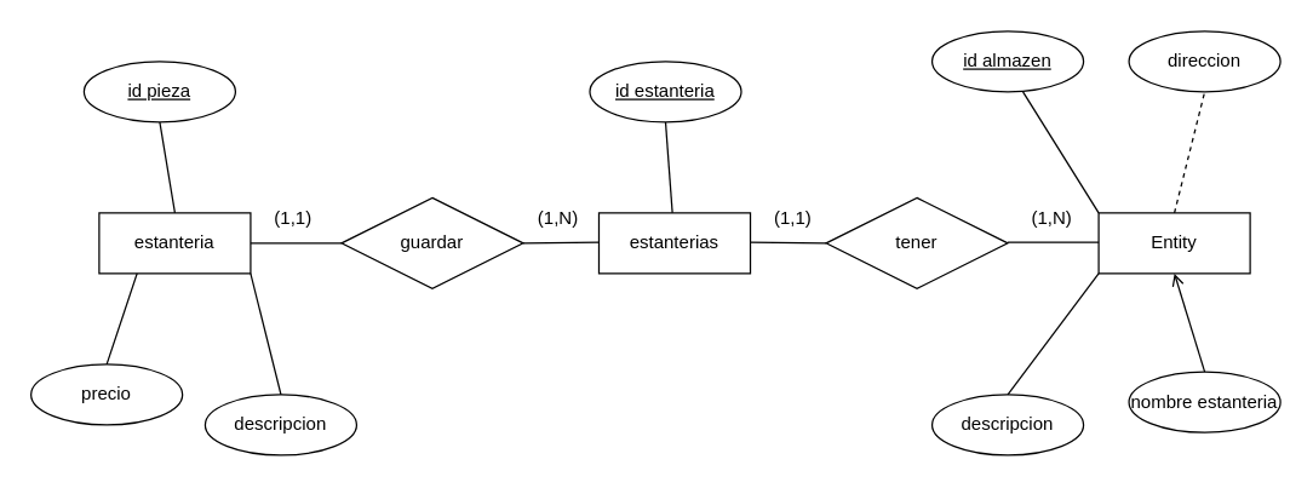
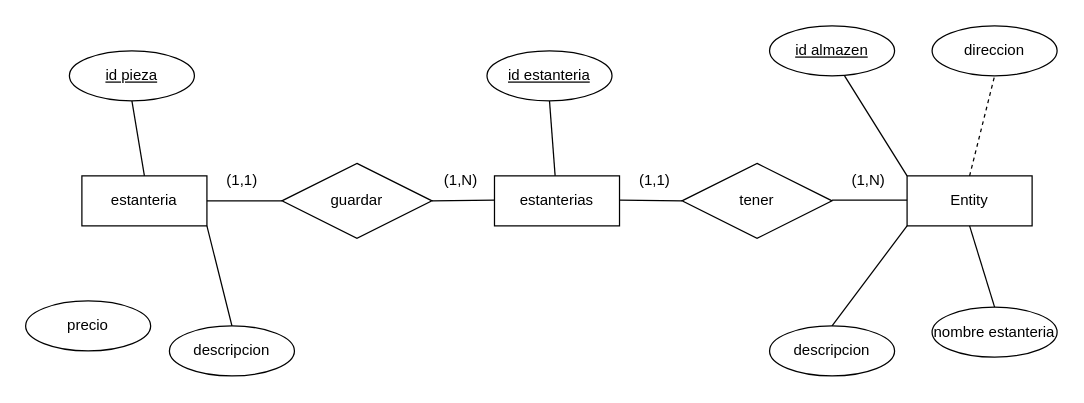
  <mxCell id="0" />
  <mxCell id="1" parent="0" />
  <mxCell id="2" value="estanteria" style="whiteSpace=wrap;html=1;align=center;" vertex="1" parent="1"><mxGeometry x="65" y="140" width="100" height="40" as="geometry" /></mxCell>
  <mxCell id="3" value="guardar" style="shape=rhombus;perimeter=rhombusPerimeter;whiteSpace=wrap;html=1;align=center;" vertex="1" parent="1"><mxGeometry x="225" y="130" width="120" height="60" as="geometry" /></mxCell>
  <mxCell id="4" value="estanterias" style="whiteSpace=wrap;html=1;align=center;" vertex="1" parent="1"><mxGeometry x="395" y="140" width="100" height="40" as="geometry" /></mxCell>
  <mxCell id="5" value="tener" style="shape=rhombus;perimeter=rhombusPerimeter;whiteSpace=wrap;html=1;align=center;" vertex="1" parent="1"><mxGeometry x="545" y="130" width="120" height="60" as="geometry" /></mxCell>
  <mxCell id="6" value="Entity" style="whiteSpace=wrap;html=1;align=center;" vertex="1" parent="1"><mxGeometry x="725" y="140" width="100" height="40" as="geometry" /></mxCell>
  <mxCell id="7" value="precio" style="ellipse;whiteSpace=wrap;html=1;align=center;" vertex="1" parent="1"><mxGeometry x="20" y="240" width="100" height="40" as="geometry" /></mxCell>
  <mxCell id="8" value="descripcion" style="ellipse;whiteSpace=wrap;html=1;align=center;" vertex="1" parent="1"><mxGeometry x="135" y="260" width="100" height="40" as="geometry" /></mxCell>
  <mxCell id="9" value="direccion" style="ellipse;whiteSpace=wrap;html=1;align=center;" vertex="1" parent="1"><mxGeometry x="745" y="20" width="100" height="40" as="geometry" /></mxCell>
  <mxCell id="10" value="nombre estanteria" style="ellipse;whiteSpace=wrap;html=1;align=center;" vertex="1" parent="1"><mxGeometry x="745" y="245" width="100" height="40" as="geometry" /></mxCell>
  <mxCell id="11" value="descripcion" style="ellipse;whiteSpace=wrap;html=1;align=center;" vertex="1" parent="1"><mxGeometry x="615" y="260" width="100" height="40" as="geometry" /></mxCell>
  <mxCell id="12" value="" style="endArrow=none;html=1;rounded=0;" edge="1" parent="1"><mxGeometry relative="1" as="geometry"><mxPoint x="165" y="160" as="sourcePoint" /><mxPoint x="225" y="160" as="targetPoint" /></mxGeometry></mxCell>
  <mxCell id="13" value="" style="endArrow=none;html=1;rounded=0;exitX=1;exitY=0.5;exitDx=0;exitDy=0;" edge="1" parent="1" source="3"><mxGeometry relative="1" as="geometry"><mxPoint x="335" y="159.5" as="sourcePoint" /><mxPoint x="395" y="159.5" as="targetPoint" /></mxGeometry></mxCell>
  <mxCell id="14" value="" style="endArrow=none;html=1;rounded=0;" edge="1" parent="1"><mxGeometry relative="1" as="geometry"><mxPoint x="495" y="159.5" as="sourcePoint" /><mxPoint x="545" y="160" as="targetPoint" /></mxGeometry></mxCell>
  <mxCell id="15" value="" style="endArrow=none;html=1;rounded=0;" edge="1" parent="1"><mxGeometry relative="1" as="geometry"><mxPoint x="665" y="159.5" as="sourcePoint" /><mxPoint x="725" y="159.5" as="targetPoint" /></mxGeometry></mxCell>
  <mxCell id="16" value="" style="endArrow=none;html=1;rounded=0;entryX=0;entryY=1;entryDx=0;entryDy=0;exitX=0.5;exitY=0;exitDx=0;exitDy=0;" edge="1" parent="1" source="11" target="6"><mxGeometry relative="1" as="geometry"><mxPoint x="625" y="220" as="sourcePoint" /><mxPoint x="785" y="220" as="targetPoint" /></mxGeometry></mxCell>
- <mxCell id="17" value="" style="endArrow=open;html=1;rounded=0;entryX=0.5;entryY=1;entryDx=0;entryDy=0;exitX=0.5;exitY=0;exitDx=0;exitDy=0;" edge="1" parent="1" source="10" target="6"><mxGeometry relative="1" as="geometry"><mxPoint x="675" y="270" as="sourcePoint" /><mxPoint x="735" y="190" as="targetPoint" /></mxGeometry></mxCell>
+ <mxCell id="17" value="" style="endArrow=none;html=1;rounded=0;entryX=0.5;entryY=1;entryDx=0;entryDy=0;exitX=0.5;exitY=0;exitDx=0;exitDy=0;" edge="1" parent="1" source="10" target="6"><mxGeometry relative="1" as="geometry"><mxPoint x="675" y="270" as="sourcePoint" /><mxPoint x="735" y="190" as="targetPoint" /></mxGeometry></mxCell>
  <mxCell id="18" value="" style="endArrow=none;html=1;rounded=0;entryX=0.5;entryY=1;entryDx=0;entryDy=0;" edge="1" parent="1"><mxGeometry relative="1" as="geometry"><mxPoint x="725" y="140" as="sourcePoint" /><mxPoint x="675" y="60" as="targetPoint" /></mxGeometry></mxCell>
  <mxCell id="19" value="" style="endArrow=none;html=1;rounded=0;entryX=0.5;entryY=1;entryDx=0;entryDy=0;exitX=0.5;exitY=0;exitDx=0;exitDy=0;dashed=1;" edge="1" parent="1" source="6" target="9"><mxGeometry relative="1" as="geometry"><mxPoint x="735" y="150" as="sourcePoint" /><mxPoint x="685" y="70" as="targetPoint" /></mxGeometry></mxCell>
  <mxCell id="20" value="" style="endArrow=none;html=1;rounded=0;entryX=0.5;entryY=1;entryDx=0;entryDy=0;" edge="1" parent="1" source="4"><mxGeometry relative="1" as="geometry"><mxPoint x="355" y="170" as="sourcePoint" /><mxPoint x="439" y="80" as="targetPoint" /></mxGeometry></mxCell>
  <mxCell id="21" value="" style="endArrow=none;html=1;rounded=0;entryX=1;entryY=1;entryDx=0;entryDy=0;exitX=0.5;exitY=0;exitDx=0;exitDy=0;" edge="1" parent="1" source="8" target="2"><mxGeometry relative="1" as="geometry"><mxPoint x="245" y="260" as="sourcePoint" /><mxPoint x="195" y="180" as="targetPoint" /></mxGeometry></mxCell>
  <mxCell id="22" value="" style="endArrow=none;html=1;rounded=0;entryX=0.5;entryY=1;entryDx=0;entryDy=0;exitX=0.5;exitY=0;exitDx=0;exitDy=0;" edge="1" parent="1" source="2"><mxGeometry relative="1" as="geometry"><mxPoint x="195" y="270" as="sourcePoint" /><mxPoint x="105" y="80" as="targetPoint" /></mxGeometry></mxCell>
- <mxCell id="23" value="" style="endArrow=none;html=1;rounded=0;entryX=0.25;entryY=1;entryDx=0;entryDy=0;exitX=0.5;exitY=0;exitDx=0;exitDy=0;" edge="1" parent="1" source="7" target="2"><mxGeometry relative="1" as="geometry"><mxPoint x="145" y="240" as="sourcePoint" /><mxPoint x="135" y="180" as="targetPoint" /></mxGeometry></mxCell>
  <mxCell id="24" value="(1,1)" style="text;strokeColor=none;fillColor=none;spacingLeft=4;spacingRight=4;overflow=hidden;rotatable=0;points=[[0,0.5],[1,0.5]];portConstraint=eastwest;fontSize=12;" vertex="1" parent="1"><mxGeometry x="175" y="130" width="40" height="30" as="geometry" /></mxCell>
  <mxCell id="25" value="(1,N)" style="text;strokeColor=none;fillColor=none;spacingLeft=4;spacingRight=4;overflow=hidden;rotatable=0;points=[[0,0.5],[1,0.5]];portConstraint=eastwest;fontSize=12;" vertex="1" parent="1"><mxGeometry x="349" y="130" width="40" height="30" as="geometry" /></mxCell>
  <mxCell id="26" value="(1,1)" style="text;strokeColor=none;fillColor=none;spacingLeft=4;spacingRight=4;overflow=hidden;rotatable=0;points=[[0,0.5],[1,0.5]];portConstraint=eastwest;fontSize=12;" vertex="1" parent="1"><mxGeometry x="505" y="130" width="40" height="30" as="geometry" /></mxCell>
  <mxCell id="27" value="(1,N)" style="text;strokeColor=none;fillColor=none;spacingLeft=4;spacingRight=4;overflow=hidden;rotatable=0;points=[[0,0.5],[1,0.5]];portConstraint=eastwest;fontSize=12;" vertex="1" parent="1"><mxGeometry x="675" y="130" width="40" height="30" as="geometry" /></mxCell>
  <mxCell id="28" value="id pieza" style="ellipse;whiteSpace=wrap;html=1;align=center;fontStyle=4;" vertex="1" parent="1"><mxGeometry x="55" y="40" width="100" height="40" as="geometry" /></mxCell>
  <mxCell id="29" value="id estanteria" style="ellipse;whiteSpace=wrap;html=1;align=center;fontStyle=4;" vertex="1" parent="1"><mxGeometry x="389" y="40" width="100" height="40" as="geometry" /></mxCell>
  <mxCell id="30" value="id almazen" style="ellipse;whiteSpace=wrap;html=1;align=center;fontStyle=4;" vertex="1" parent="1"><mxGeometry x="615" y="20" width="100" height="40" as="geometry" /></mxCell>
